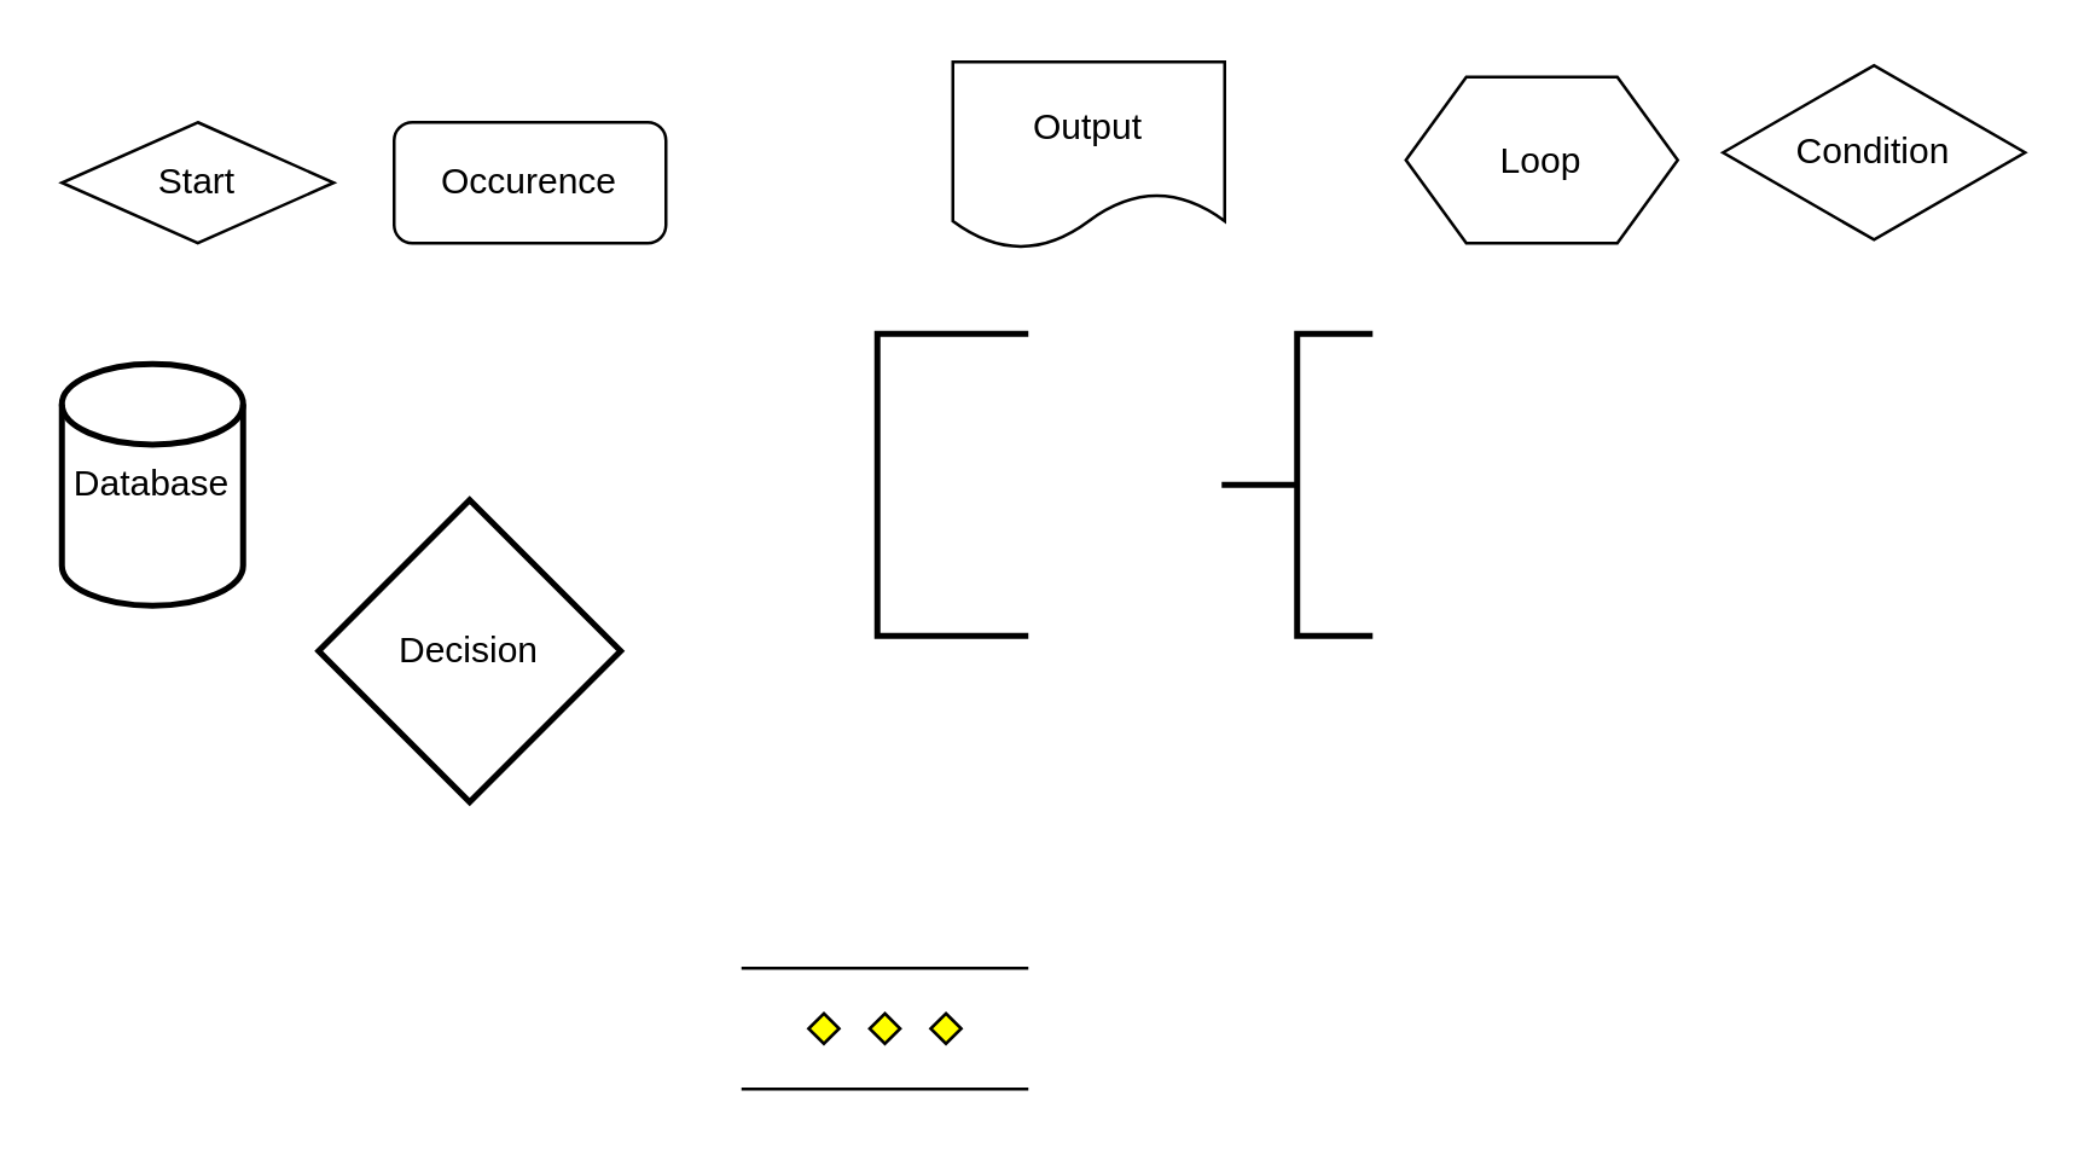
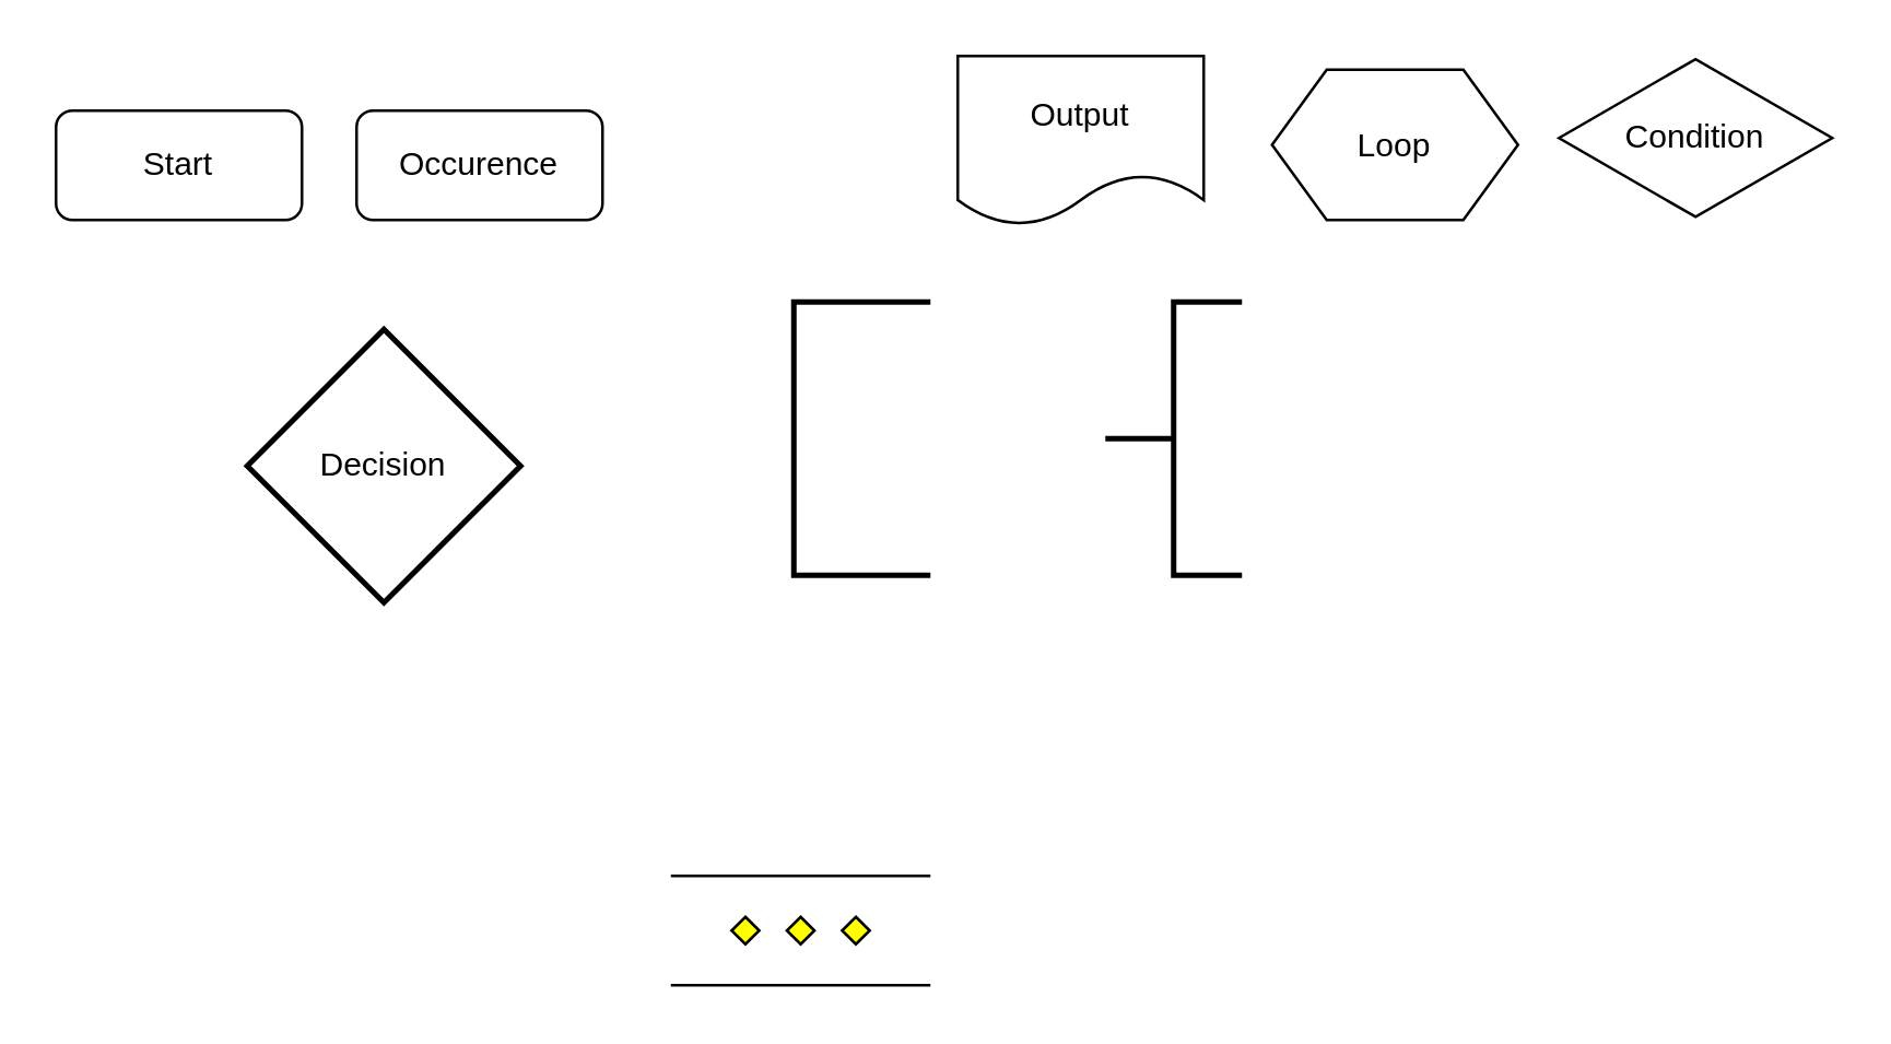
  <mxCell id="0" />
  <mxCell id="1" parent="0" />
- <mxCell id="2" value="Start" style="rhombus;whiteSpace=wrap;html=1;" parent="1" vertex="1"><mxGeometry x="20" y="40" width="90" height="40" as="geometry" /></mxCell>
+ <mxCell id="2" value="Start" style="rounded=1;whiteSpace=wrap;html=1;" parent="1" vertex="1"><mxGeometry x="20" y="40" width="90" height="40" as="geometry" /></mxCell>
  <mxCell id="3" value="Occurence" style="whiteSpace=wrap;html=1;rounded=1;" parent="1" vertex="1"><mxGeometry x="130" y="40" width="90" height="40" as="geometry" /></mxCell>
- <mxCell id="4" value="Output" style="shape=document;whiteSpace=wrap;html=1;boundedLbl=1;" parent="1" vertex="1"><mxGeometry x="315" y="20" width="90" height="62" as="geometry" /></mxCell>
+ <mxCell id="4" value="Output" style="shape=document;whiteSpace=wrap;html=1;boundedLbl=1;" parent="1" vertex="1"><mxGeometry x="350" y="20" width="90" height="62" as="geometry" /></mxCell>
  <mxCell id="5" value="Loop" style="shape=hexagon;perimeter=hexagonPerimeter2;whiteSpace=wrap;html=1;fixedSize=1;" parent="1" vertex="1"><mxGeometry x="465" y="25" width="90" height="55" as="geometry" /></mxCell>
  <mxCell id="6" value="Condition" style="html=1;whiteSpace=wrap;aspect=fixed;shape=isoRectangle;" parent="1" vertex="1"><mxGeometry x="570" y="20" width="100" height="60" as="geometry" /></mxCell>
- <mxCell id="7" value="Database" style="strokeWidth=2;html=1;shape=mxgraph.flowchart.database;whiteSpace=wrap;" parent="1" vertex="1"><mxGeometry x="20" y="120" width="60" height="80" as="geometry" /></mxCell>
- <mxCell id="8" value="Decision" style="strokeWidth=2;html=1;shape=mxgraph.flowchart.decision;whiteSpace=wrap;" parent="1" vertex="1"><mxGeometry x="105" y="165" width="100" height="100" as="geometry" /></mxCell>
+ <mxCell id="8" value="Decision" style="strokeWidth=2;html=1;shape=mxgraph.flowchart.decision;whiteSpace=wrap;" parent="1" vertex="1"><mxGeometry x="90" y="120" width="100" height="100" as="geometry" /></mxCell>
  <mxCell id="9" style="edgeStyle=orthogonalEdgeStyle;rounded=0;orthogonalLoop=1;jettySize=auto;html=1;exitX=0.5;exitY=1;exitDx=0;exitDy=0;exitPerimeter=0;" parent="1" source="8" target="8" edge="1"><mxGeometry relative="1" as="geometry" /></mxCell>
  <mxCell id="10" value="" style="strokeWidth=2;html=1;shape=mxgraph.flowchart.annotation_1;align=left;pointerEvents=1;" vertex="1" parent="1"><mxGeometry x="290" y="110" width="50" height="100" as="geometry" /></mxCell>
  <mxCell id="11" value="" style="strokeWidth=2;html=1;shape=mxgraph.flowchart.annotation_2;align=left;labelPosition=right;pointerEvents=1;" vertex="1" parent="1"><mxGeometry x="404" y="110" width="50" height="100" as="geometry" /></mxCell>
  <mxCell id="12" value="" style="verticalLabelPosition=bottom;verticalAlign=top;html=1;shape=mxgraph.flowchart.parallel_mode;pointerEvents=1" vertex="1" parent="1"><mxGeometry x="245" y="320" width="95" height="40" as="geometry" /></mxCell>
